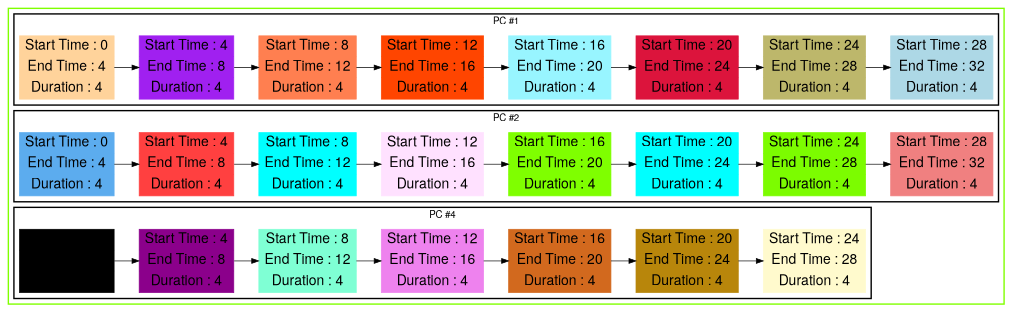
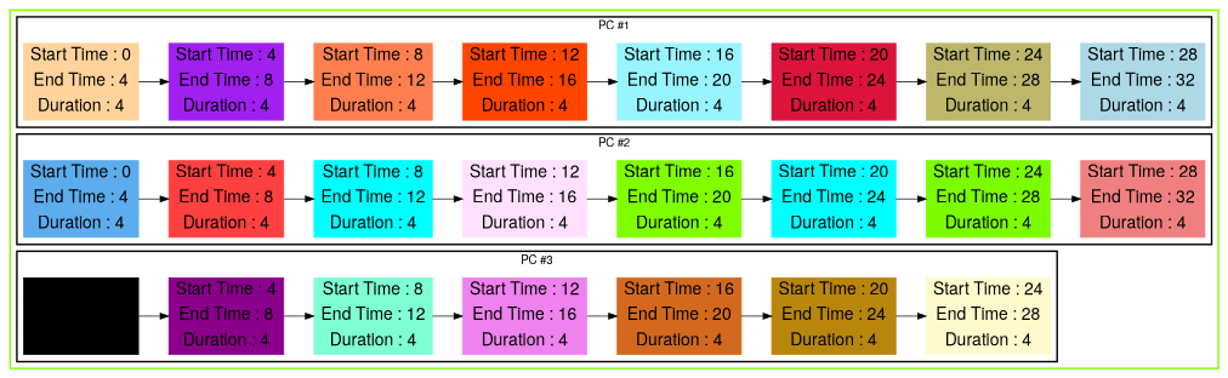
  digraph {
    fontname="Helvetica,Arial,sans-serif"
    rankdir=LR
    node [fontname="Helvetica,Arial,sans-serif" fontsize=20 shape=record style=filled]
    edge [fontname="Helvetica,Arial,sans-serif"]
    n1 [color=burlywood1 label="Start Time : 0 | End Time : 4 | Duration : 4"]
    n2 [color=x11purple label="Start Time : 4 | End Time : 8 | Duration : 4"]
    n3 [color=coral label="Start Time : 8 | End Time : 12 | Duration : 4"]
    n4 [color=orangered1 label="Start Time : 12 | End Time : 16 | Duration : 4"]
    n5 [color=cadetblue1 label="Start Time : 16 | End Time : 20 | Duration : 4"]
    n6 [color=crimson label="Start Time : 20 | End Time : 24 | Duration : 4"]
    n7 [color=darkkhaki label="Start Time : 24 | End Time : 28 | Duration : 4"]
    n8 [color=lightblue label="Start Time : 28 | End Time : 32 | Duration : 4"]
    n9 [color=steelblue2 label="Start Time : 0 | End Time : 4 | Duration : 4"]
    n10 [color=brown1 label="Start Time : 4 | End Time : 8 | Duration : 4"]
    n11 [color=aqua label="Start Time : 8 | End Time : 12 | Duration : 4"]
    n12 [color=thistle1 label="Start Time : 12 | End Time : 16 | Duration : 4"]
    n13 [color=chartreuse label="Start Time : 16 | End Time : 20 | Duration : 4"]
    n14 [color=cyan label="Start Time : 20 | End Time : 24 | Duration : 4"]
    n15 [color=lawngreen label="Start Time : 24 | End Time : 28 | Duration : 4"]
    n16 [color=lightcoral label="Start Time : 28 | End Time : 32 | Duration : 4"]
    n17 [color=cornflower label="Start Time : 0 | End Time : 4 | Duration : 4"]
    n18 [color=darkmagenta label="Start Time : 4 | End Time : 8 | Duration : 4"]
    n19 [color=aquamarine label="Start Time : 8 | End Time : 12 | Duration : 4"]
    n20 [color=violet label="Start Time : 12 | End Time : 16 | Duration : 4"]
    n21 [color=chocolate label="Start Time : 16 | End Time : 20 | Duration : 4"]
    n22 [color=darkgoldenrod label="Start Time : 20 | End Time : 24 | Duration : 4"]
    n23 [color=lemonchiffon label="Start Time : 24 | End Time : 28 | Duration : 4"]
    subgraph cluster_1 {
      color=chartreuse
      style=bold
      subgraph cluster_2 {
        color=black
        label="PC #1"
        style=bold
        n1
        n2
        n3
        n4
        n5
        n6
        n7
        n8
      }
      subgraph cluster_3 {
        color=black
        label="PC #2"
        style=bold
        n9
        n10
        n11
        n12
        n13
        n14
        n15
        n16
      }
      subgraph cluster_4 {
        color=black
-       label="PC #4"
+       label="PC #3"
        style=bold
        n17
        n18
        n19
        n20
        n21
        n22
        n23
      }
    }
    n1 -> n2
    n2 -> n3
    n3 -> n4
    n4 -> n5
    n5 -> n6
    n6 -> n7
    n7 -> n8
    n9 -> n10
    n10 -> n11
    n11 -> n12
    n12 -> n13
    n13 -> n14
    n14 -> n15
    n15 -> n16
    n17 -> n18
    n18 -> n19
    n19 -> n20
    n20 -> n21
    n21 -> n22
    n22 -> n23
  }
